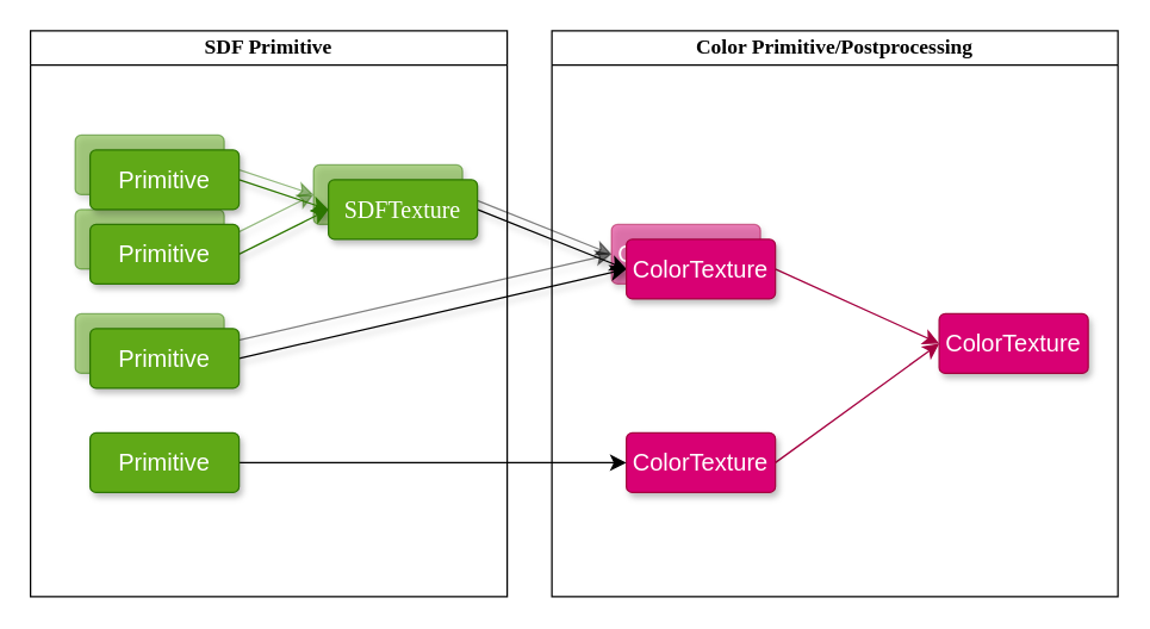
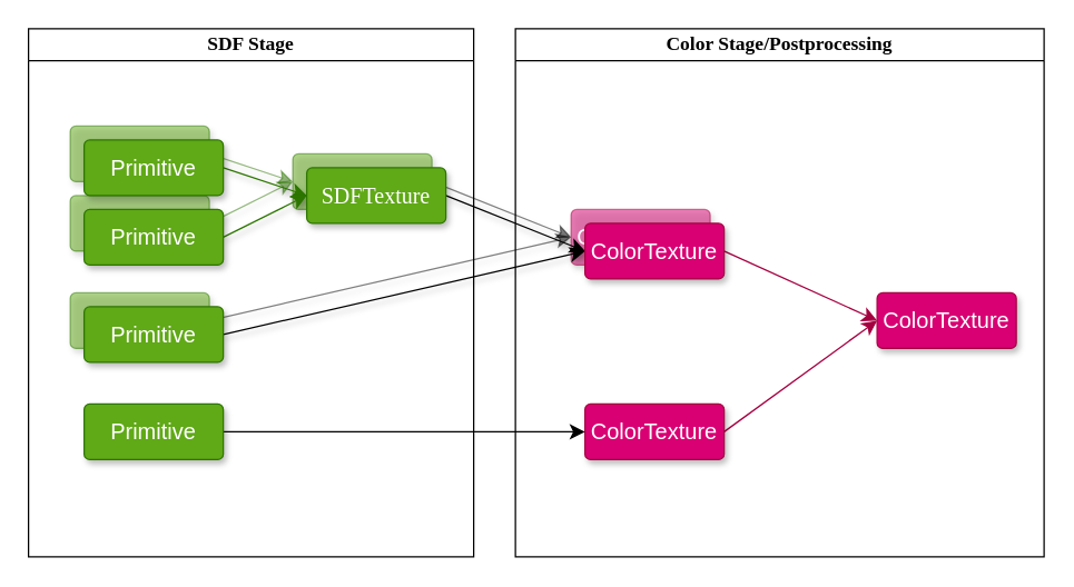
  <mxCell id="0" />
  <mxCell id="1" parent="0" />
- <mxCell id="2" value="&lt;font style=&quot;font-size: 14px;&quot;&gt;SDF Primitive&lt;/font&gt;" style="swimlane;whiteSpace=wrap;html=1;fontFamily=SF UI Display;" vertex="1" parent="1"><mxGeometry x="20" y="20" width="320" height="380" as="geometry" /></mxCell>
- <mxCell id="3" value="&lt;font style=&quot;font-size: 14px;&quot; face=&quot;SF UI Display&quot;&gt;Color Primitive/Postprocessing&lt;/font&gt;" style="swimlane;whiteSpace=wrap;html=1;" vertex="1" parent="1"><mxGeometry x="370" y="20" width="380" height="380" as="geometry" /></mxCell>
+ <mxCell id="2" value="&lt;font style=&quot;font-size: 14px;&quot;&gt;SDF Stage&lt;/font&gt;" style="swimlane;whiteSpace=wrap;html=1;fontFamily=SF UI Display;" vertex="1" parent="1"><mxGeometry x="20" y="20" width="320" height="380" as="geometry" /></mxCell>
+ <mxCell id="3" value="&lt;font style=&quot;font-size: 14px;&quot; face=&quot;SF UI Display&quot;&gt;Color Stage/Postprocessing&lt;/font&gt;" style="swimlane;whiteSpace=wrap;html=1;" vertex="1" parent="1"><mxGeometry x="370" y="20" width="380" height="380" as="geometry" /></mxCell>
  <mxCell id="4" value="ColorTexture" style="rounded=1;arcSize=10;whiteSpace=wrap;align=center;fontSize=16;shadow=1;html=1;labelBorderColor=none;fixDash=0;fillColor=#d80073;fontColor=#ffffff;strokeColor=#A50040;" vertex="1" parent="3"><mxGeometry x="260" y="190" width="100" height="40" as="geometry" /></mxCell>
  <mxCell id="5" value="" style="edgeStyle=none;curved=1;rounded=0;orthogonalLoop=1;jettySize=auto;exitX=1;exitY=0.5;exitDx=0;exitDy=0;entryX=0;entryY=0.5;entryDx=0;entryDy=0;fontSize=12;startSize=8;endSize=8;shadow=1;html=1;align=center;labelBorderColor=none;fixDash=0;opacity=50;fillColor=#60a917;strokeColor=#2D7600;" edge="1" parent="1" source="6" target="10"><mxGeometry relative="1" as="geometry" /></mxCell>
  <mxCell id="6" value="Primitive" style="rounded=1;arcSize=10;whiteSpace=wrap;align=center;fontSize=16;shadow=1;html=1;labelBorderColor=none;fixDash=0;opacity=50;fillColor=#60a917;fontColor=#ffffff;strokeColor=#2D7600;" vertex="1" parent="1"><mxGeometry x="50" y="90" width="100" height="40" as="geometry" /></mxCell>
  <mxCell id="7" value="" style="edgeStyle=none;curved=1;rounded=0;orthogonalLoop=1;jettySize=auto;exitX=1;exitY=0.5;exitDx=0;exitDy=0;entryX=0;entryY=0.5;entryDx=0;entryDy=0;fontSize=12;startSize=8;endSize=8;shadow=1;html=1;align=center;labelBorderColor=none;fixDash=0;opacity=50;fillColor=#60a917;strokeColor=#2D7600;" edge="1" parent="1" source="8" target="10"><mxGeometry relative="1" as="geometry" /></mxCell>
  <mxCell id="8" value="Primitive" style="rounded=1;arcSize=10;whiteSpace=wrap;align=center;fontSize=16;shadow=1;html=1;labelBorderColor=none;fixDash=0;opacity=50;fillColor=#60a917;fontColor=#ffffff;strokeColor=#2D7600;" vertex="1" parent="1"><mxGeometry x="50" y="140" width="100" height="40" as="geometry" /></mxCell>
  <mxCell id="9" value="" style="edgeStyle=none;curved=1;rounded=0;orthogonalLoop=1;jettySize=auto;exitX=1;exitY=0.5;exitDx=0;exitDy=0;entryX=0;entryY=0.5;entryDx=0;entryDy=0;fontSize=12;startSize=8;endSize=8;shadow=1;html=1;align=center;labelBorderColor=none;fixDash=0;opacity=50;" edge="1" parent="1" source="10" target="13"><mxGeometry relative="1" as="geometry" /></mxCell>
  <mxCell id="10" value="SDFTexture" style="rounded=1;arcSize=10;whiteSpace=wrap;align=center;fontSize=16;fontFamily=SF UI Display;shadow=1;html=1;labelBorderColor=none;fixDash=0;opacity=50;fillColor=#60a917;fontColor=#ffffff;strokeColor=#2D7600;" vertex="1" parent="1"><mxGeometry x="210" y="110" width="100" height="40" as="geometry" /></mxCell>
  <mxCell id="11" value="" style="edgeStyle=none;curved=1;rounded=0;orthogonalLoop=1;jettySize=auto;exitX=1;exitY=0.5;exitDx=0;exitDy=0;entryX=0;entryY=0.5;entryDx=0;entryDy=0;fontSize=12;startSize=8;endSize=8;shadow=1;html=1;align=center;labelBorderColor=none;fixDash=0;opacity=50;" edge="1" parent="1" source="12" target="13"><mxGeometry relative="1" as="geometry" /></mxCell>
  <mxCell id="12" value="Primitive" style="rounded=1;arcSize=10;whiteSpace=wrap;align=center;fontSize=16;shadow=1;html=1;labelBorderColor=none;fixDash=0;opacity=50;fillColor=#60a917;fontColor=#ffffff;strokeColor=#2D7600;" vertex="1" parent="1"><mxGeometry x="50" y="210" width="100" height="40" as="geometry" /></mxCell>
  <mxCell id="13" value="ColorTexture" style="rounded=1;arcSize=10;whiteSpace=wrap;align=center;fontSize=16;shadow=1;html=1;labelBorderColor=none;fixDash=0;opacity=50;fillColor=#d80073;fontColor=#ffffff;strokeColor=#A50040;" vertex="1" parent="1"><mxGeometry x="410" y="150" width="100" height="40" as="geometry" /></mxCell>
  <mxCell id="14" value="" style="edgeStyle=none;curved=1;rounded=0;orthogonalLoop=1;jettySize=auto;exitX=1;exitY=0.5;exitDx=0;exitDy=0;entryX=0;entryY=0.5;entryDx=0;entryDy=0;fontSize=12;startSize=8;endSize=8;shadow=1;html=1;align=center;labelBorderColor=none;fixDash=0;fillColor=#60a917;strokeColor=#2D7600;" edge="1" parent="1" source="15" target="19"><mxGeometry relative="1" as="geometry" /></mxCell>
  <mxCell id="15" value="Primitive" style="rounded=1;arcSize=10;whiteSpace=wrap;align=center;fontSize=16;shadow=1;html=1;labelBorderColor=none;fixDash=0;fillColor=#60a917;fontColor=#ffffff;strokeColor=#2D7600;" vertex="1" parent="1"><mxGeometry x="60" y="100" width="100" height="40" as="geometry" /></mxCell>
  <mxCell id="16" value="" style="edgeStyle=none;curved=1;rounded=0;orthogonalLoop=1;jettySize=auto;exitX=1;exitY=0.5;exitDx=0;exitDy=0;entryX=0;entryY=0.5;entryDx=0;entryDy=0;fontSize=12;startSize=8;endSize=8;shadow=1;html=1;align=center;labelBorderColor=none;fixDash=0;fillColor=#60a917;strokeColor=#2D7600;" edge="1" parent="1" source="17" target="19"><mxGeometry relative="1" as="geometry" /></mxCell>
  <mxCell id="17" value="Primitive" style="rounded=1;arcSize=10;whiteSpace=wrap;align=center;fontSize=16;shadow=1;html=1;labelBorderColor=none;fixDash=0;fillColor=#60a917;fontColor=#ffffff;strokeColor=#2D7600;" vertex="1" parent="1"><mxGeometry x="60" y="150" width="100" height="40" as="geometry" /></mxCell>
  <mxCell id="18" value="" style="edgeStyle=none;curved=1;rounded=0;orthogonalLoop=1;jettySize=auto;exitX=1;exitY=0.5;exitDx=0;exitDy=0;entryX=0;entryY=0.5;entryDx=0;entryDy=0;fontSize=12;startSize=8;endSize=8;shadow=1;html=1;align=center;labelBorderColor=none;fixDash=0;" edge="1" parent="1" source="19" target="23"><mxGeometry relative="1" as="geometry" /></mxCell>
  <mxCell id="19" value="SDFTexture" style="rounded=1;arcSize=10;whiteSpace=wrap;align=center;fontSize=16;fontFamily=SF UI Display;shadow=1;html=1;labelBorderColor=none;fixDash=0;fillColor=#60a917;fontColor=#ffffff;strokeColor=#2D7600;" vertex="1" parent="1"><mxGeometry x="220" y="120" width="100" height="40" as="geometry" /></mxCell>
  <mxCell id="20" value="" style="edgeStyle=none;curved=1;rounded=0;orthogonalLoop=1;jettySize=auto;exitX=1;exitY=0.5;exitDx=0;exitDy=0;entryX=0;entryY=0.5;entryDx=0;entryDy=0;fontSize=12;startSize=8;endSize=8;shadow=1;html=1;align=center;labelBorderColor=none;fixDash=0;" edge="1" parent="1" source="21" target="23"><mxGeometry relative="1" as="geometry" /></mxCell>
  <mxCell id="21" value="Primitive" style="rounded=1;arcSize=10;whiteSpace=wrap;align=center;fontSize=16;shadow=1;html=1;labelBorderColor=none;fixDash=0;fillColor=#60a917;fontColor=#ffffff;strokeColor=#2D7600;" vertex="1" parent="1"><mxGeometry x="60" y="220" width="100" height="40" as="geometry" /></mxCell>
  <mxCell id="22" style="edgeStyle=none;curved=1;rounded=0;orthogonalLoop=1;jettySize=auto;html=1;exitX=1;exitY=0.5;exitDx=0;exitDy=0;entryX=0;entryY=0.5;entryDx=0;entryDy=0;fontSize=12;startSize=8;endSize=8;fillColor=#d80073;strokeColor=#A50040;" edge="1" parent="1" source="23" target="4"><mxGeometry relative="1" as="geometry" /></mxCell>
  <mxCell id="23" value="ColorTexture" style="rounded=1;arcSize=10;whiteSpace=wrap;align=center;fontSize=16;shadow=1;html=1;labelBorderColor=none;fixDash=0;fillColor=#d80073;fontColor=#ffffff;strokeColor=#A50040;" vertex="1" parent="1"><mxGeometry x="420" y="160" width="100" height="40" as="geometry" /></mxCell>
  <mxCell id="24" style="edgeStyle=none;curved=1;rounded=0;orthogonalLoop=1;jettySize=auto;html=1;exitX=1;exitY=0.5;exitDx=0;exitDy=0;entryX=0;entryY=0.5;entryDx=0;entryDy=0;fontSize=12;startSize=8;endSize=8;fillColor=#d80073;strokeColor=#A50040;" edge="1" parent="1" source="25" target="4"><mxGeometry relative="1" as="geometry" /></mxCell>
  <mxCell id="25" value="ColorTexture" style="rounded=1;arcSize=10;whiteSpace=wrap;align=center;fontSize=16;shadow=1;html=1;labelBorderColor=none;fixDash=0;fillColor=#d80073;fontColor=#ffffff;strokeColor=#A50040;" vertex="1" parent="1"><mxGeometry x="420" y="290" width="100" height="40" as="geometry" /></mxCell>
  <mxCell id="26" style="edgeStyle=none;curved=1;rounded=0;orthogonalLoop=1;jettySize=auto;html=1;exitX=1;exitY=0.5;exitDx=0;exitDy=0;fontSize=12;startSize=8;endSize=8;" edge="1" parent="1" source="27" target="25"><mxGeometry relative="1" as="geometry" /></mxCell>
  <mxCell id="27" value="Primitive" style="rounded=1;arcSize=10;whiteSpace=wrap;align=center;fontSize=16;shadow=1;html=1;labelBorderColor=none;fixDash=0;fillColor=#60a917;fontColor=#ffffff;strokeColor=#2D7600;" vertex="1" parent="1"><mxGeometry x="60" y="290" width="100" height="40" as="geometry" /></mxCell>
